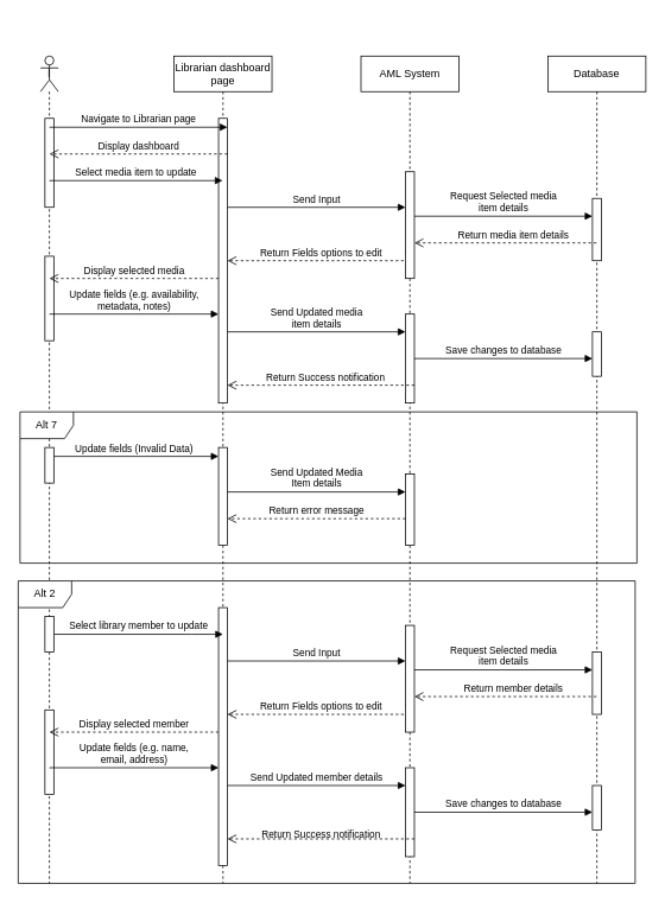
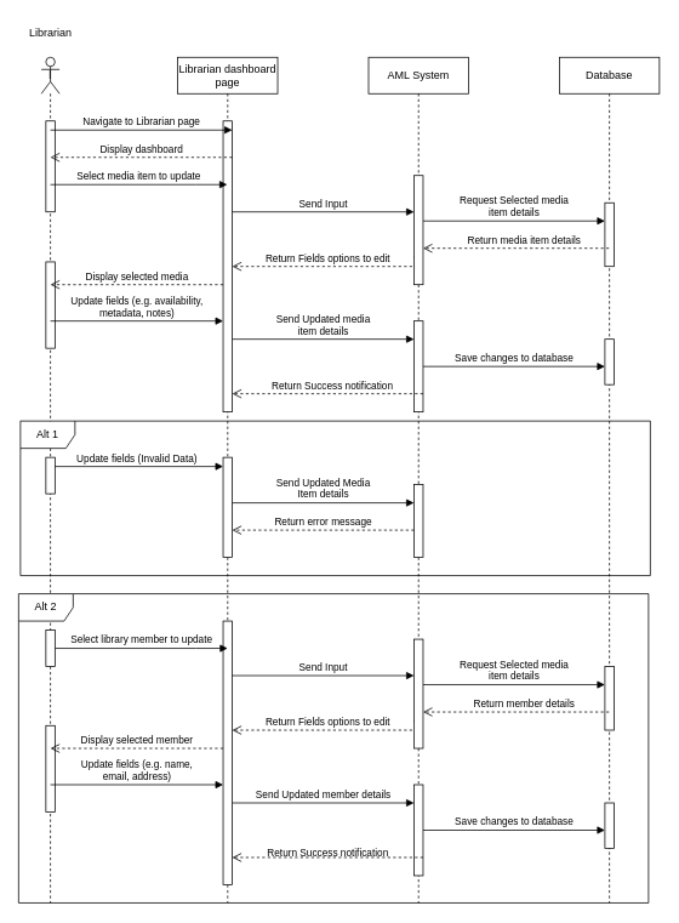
  <mxCell id="0" />
  <mxCell id="1" parent="0" />
  <mxCell id="2" value="Librarian dashboard page" style="shape=umlLifeline;perimeter=lifelinePerimeter;whiteSpace=wrap;html=1;container=1;dropTarget=0;collapsible=0;recursiveResize=0;outlineConnect=0;portConstraint=eastwest;newEdgeStyle={&quot;curved&quot;:0,&quot;rounded&quot;:0};" vertex="1" parent="1"><mxGeometry x="195" y="62" width="110" height="930" as="geometry" /></mxCell>
  <mxCell id="3" value="" style="html=1;points=[[0,0,0,0,5],[0,1,0,0,-5],[1,0,0,0,5],[1,1,0,0,-5]];perimeter=orthogonalPerimeter;outlineConnect=0;targetShapes=umlLifeline;portConstraint=eastwest;newEdgeStyle={&quot;curved&quot;:0,&quot;rounded&quot;:0};" vertex="1" parent="2"><mxGeometry x="50" y="70" width="10" height="320" as="geometry" /></mxCell>
  <mxCell id="4" value="" style="html=1;points=[[0,0,0,0,5],[0,1,0,0,-5],[1,0,0,0,5],[1,1,0,0,-5]];perimeter=orthogonalPerimeter;outlineConnect=0;targetShapes=umlLifeline;portConstraint=eastwest;newEdgeStyle={&quot;curved&quot;:0,&quot;rounded&quot;:0};" vertex="1" parent="1"><mxGeometry x="245" y="682" width="10" height="290" as="geometry" /></mxCell>
  <mxCell id="5" value="l" style="shape=umlLifeline;perimeter=lifelinePerimeter;whiteSpace=wrap;html=1;container=1;dropTarget=0;collapsible=0;recursiveResize=0;outlineConnect=0;portConstraint=eastwest;newEdgeStyle={&quot;curved&quot;:0,&quot;rounded&quot;:0};participant=umlActor;" vertex="1" parent="1"><mxGeometry x="45" y="62" width="20" height="930" as="geometry" /></mxCell>
  <mxCell id="6" value="" style="html=1;points=[[0,0,0,0,5],[0,1,0,0,-5],[1,0,0,0,5],[1,1,0,0,-5]];perimeter=orthogonalPerimeter;outlineConnect=0;targetShapes=umlLifeline;portConstraint=eastwest;newEdgeStyle={&quot;curved&quot;:0,&quot;rounded&quot;:0};" vertex="1" parent="5"><mxGeometry x="5" y="70" width="10" height="100" as="geometry" /></mxCell>
  <mxCell id="7" value="" style="html=1;points=[[0,0,0,0,5],[0,1,0,0,-5],[1,0,0,0,5],[1,1,0,0,-5]];perimeter=orthogonalPerimeter;outlineConnect=0;targetShapes=umlLifeline;portConstraint=eastwest;newEdgeStyle={&quot;curved&quot;:0,&quot;rounded&quot;:0};" vertex="1" parent="5"><mxGeometry x="5" y="225" width="10" height="95" as="geometry" /></mxCell>
+ <mxCell id="8" value="Librarian" style="text;html=1;align=center;verticalAlign=middle;resizable=0;points=[];autosize=1;strokeColor=none;fillColor=none;" vertex="1" parent="1"><mxGeometry x="20" y="20" width="70" height="30" as="geometry" /></mxCell>
  <mxCell id="9" value="AML System" style="shape=umlLifeline;perimeter=lifelinePerimeter;whiteSpace=wrap;html=1;container=1;dropTarget=0;collapsible=0;recursiveResize=0;outlineConnect=0;portConstraint=eastwest;newEdgeStyle={&quot;curved&quot;:0,&quot;rounded&quot;:0};" vertex="1" parent="1"><mxGeometry x="405" y="62" width="110" height="930" as="geometry" /></mxCell>
  <mxCell id="10" value="" style="html=1;points=[[0,0,0,0,5],[0,1,0,0,-5],[1,0,0,0,5],[1,1,0,0,-5]];perimeter=orthogonalPerimeter;outlineConnect=0;targetShapes=umlLifeline;portConstraint=eastwest;newEdgeStyle={&quot;curved&quot;:0,&quot;rounded&quot;:0};" vertex="1" parent="9"><mxGeometry x="50" y="290" width="10" height="100" as="geometry" /></mxCell>
  <mxCell id="11" value="Database" style="shape=umlLifeline;perimeter=lifelinePerimeter;whiteSpace=wrap;html=1;container=1;dropTarget=0;collapsible=0;recursiveResize=0;outlineConnect=0;portConstraint=eastwest;newEdgeStyle={&quot;curved&quot;:0,&quot;rounded&quot;:0};" vertex="1" parent="1"><mxGeometry x="615" y="62" width="110" height="930" as="geometry" /></mxCell>
  <mxCell id="12" value="" style="html=1;points=[[0,0,0,0,5],[0,1,0,0,-5],[1,0,0,0,5],[1,1,0,0,-5]];perimeter=orthogonalPerimeter;outlineConnect=0;targetShapes=umlLifeline;portConstraint=eastwest;newEdgeStyle={&quot;curved&quot;:0,&quot;rounded&quot;:0};" vertex="1" parent="11"><mxGeometry x="50" y="160" width="10" height="70" as="geometry" /></mxCell>
  <mxCell id="13" value="" style="html=1;points=[[0,0,0,0,5],[0,1,0,0,-5],[1,0,0,0,5],[1,1,0,0,-5]];perimeter=orthogonalPerimeter;outlineConnect=0;targetShapes=umlLifeline;portConstraint=eastwest;newEdgeStyle={&quot;curved&quot;:0,&quot;rounded&quot;:0};" vertex="1" parent="11"><mxGeometry x="50" y="310" width="10" height="50" as="geometry" /></mxCell>
  <mxCell id="14" value="Navigate to Librarian page" style="html=1;verticalAlign=bottom;endArrow=block;curved=0;rounded=0;" edge="1" parent="1"><mxGeometry width="80" relative="1" as="geometry"><mxPoint x="55" y="142" as="sourcePoint" /><mxPoint x="255" y="142" as="targetPoint" /></mxGeometry></mxCell>
  <mxCell id="15" value="Display dashboard" style="html=1;verticalAlign=bottom;endArrow=open;dashed=1;endSize=8;curved=0;rounded=0;" edge="1" parent="1"><mxGeometry relative="1" as="geometry"><mxPoint x="255" y="172" as="sourcePoint" /><mxPoint x="55" y="172" as="targetPoint" /></mxGeometry></mxCell>
  <mxCell id="16" value="Select media item to update" style="html=1;verticalAlign=bottom;endArrow=block;curved=0;rounded=0;" edge="1" parent="1" target="2"><mxGeometry width="80" relative="1" as="geometry"><mxPoint x="55" y="202" as="sourcePoint" /><mxPoint x="340" y="202" as="targetPoint" /><Array as="points"><mxPoint x="215" y="202" /></Array></mxGeometry></mxCell>
  <mxCell id="17" value="Display selected media" style="html=1;verticalAlign=bottom;endArrow=open;dashed=1;endSize=8;curved=0;rounded=0;" edge="1" parent="1"><mxGeometry relative="1" as="geometry"><mxPoint x="245" y="312" as="sourcePoint" /><mxPoint x="55" y="312" as="targetPoint" /></mxGeometry></mxCell>
  <mxCell id="18" value="Update fields (e.g. availability,&lt;div&gt;metadata, notes)&lt;/div&gt;" style="html=1;verticalAlign=bottom;endArrow=block;curved=0;rounded=0;" edge="1" parent="1"><mxGeometry width="80" relative="1" as="geometry"><mxPoint x="55" y="352" as="sourcePoint" /><mxPoint x="245" y="352" as="targetPoint" /></mxGeometry></mxCell>
  <mxCell id="19" value="Send Input" style="html=1;verticalAlign=bottom;endArrow=block;curved=0;rounded=0;" edge="1" parent="1"><mxGeometry width="80" relative="1" as="geometry"><mxPoint x="255" y="232" as="sourcePoint" /><mxPoint x="455" y="232" as="targetPoint" /><Array as="points" /></mxGeometry></mxCell>
  <mxCell id="20" value="Request Selected media&lt;div&gt;item details&lt;/div&gt;" style="html=1;verticalAlign=bottom;endArrow=block;curved=0;rounded=0;" edge="1" parent="1"><mxGeometry width="80" relative="1" as="geometry"><mxPoint x="465" y="242" as="sourcePoint" /><mxPoint x="665" y="242" as="targetPoint" /><Array as="points" /></mxGeometry></mxCell>
  <mxCell id="21" value="Return media item details" style="html=1;verticalAlign=bottom;endArrow=open;dashed=1;endSize=8;curved=0;rounded=0;" edge="1" parent="1" source="25"><mxGeometry x="1" y="-115" relative="1" as="geometry"><mxPoint x="669.5" y="272" as="sourcePoint" /><mxPoint x="459.5" y="272" as="targetPoint" /><mxPoint x="1" as="offset" /></mxGeometry></mxCell>
  <mxCell id="22" value="Return Fields options to edit" style="html=1;verticalAlign=bottom;endArrow=open;dashed=1;endSize=8;curved=0;rounded=0;" edge="1" parent="1"><mxGeometry relative="1" as="geometry"><mxPoint x="465" y="292" as="sourcePoint" /><mxPoint x="255" y="292" as="targetPoint" /></mxGeometry></mxCell>
  <mxCell id="23" value="Send Updated media&lt;div&gt;item details&lt;/div&gt;" style="html=1;verticalAlign=bottom;endArrow=block;curved=0;rounded=0;" edge="1" parent="1"><mxGeometry width="80" relative="1" as="geometry"><mxPoint x="255" y="372" as="sourcePoint" /><mxPoint x="455" y="372" as="targetPoint" /><Array as="points" /></mxGeometry></mxCell>
  <mxCell id="24" value="" style="html=1;verticalAlign=bottom;endArrow=open;dashed=1;endSize=8;curved=0;rounded=0;" edge="1" parent="1" target="25"><mxGeometry relative="1" as="geometry"><mxPoint x="669.5" y="272" as="sourcePoint" /><mxPoint x="459.5" y="272" as="targetPoint" /></mxGeometry></mxCell>
  <mxCell id="25" value="" style="html=1;points=[[0,0,0,0,5],[0,1,0,0,-5],[1,0,0,0,5],[1,1,0,0,-5]];perimeter=orthogonalPerimeter;outlineConnect=0;targetShapes=umlLifeline;portConstraint=eastwest;newEdgeStyle={&quot;curved&quot;:0,&quot;rounded&quot;:0};" vertex="1" parent="1"><mxGeometry x="455" y="192" width="10" height="120" as="geometry" /></mxCell>
  <mxCell id="26" value="Save changes to database" style="html=1;verticalAlign=bottom;endArrow=block;curved=0;rounded=0;" edge="1" parent="1"><mxGeometry width="80" relative="1" as="geometry"><mxPoint x="465" y="402" as="sourcePoint" /><mxPoint x="665" y="402" as="targetPoint" /><Array as="points" /></mxGeometry></mxCell>
  <mxCell id="27" value="" style="html=1;verticalAlign=bottom;endArrow=open;dashed=1;endSize=8;curved=0;rounded=0;" edge="1" parent="1" target="3"><mxGeometry relative="1" as="geometry"><mxPoint x="465" y="432" as="sourcePoint" /><mxPoint x="260.5" y="432" as="targetPoint" /></mxGeometry></mxCell>
  <mxCell id="28" value="Return Success notification" style="edgeLabel;html=1;align=center;verticalAlign=middle;resizable=0;points=[];" vertex="1" connectable="0" parent="27"><mxGeometry x="0.1" y="-4" relative="1" as="geometry"><mxPoint x="15" y="-6" as="offset" /></mxGeometry></mxCell>
- <mxCell id="29" value="Alt 7" style="shape=umlFrame;whiteSpace=wrap;html=1;pointerEvents=0;" vertex="1" parent="1"><mxGeometry x="22" y="462" width="693" height="170" as="geometry" /></mxCell>
+ <mxCell id="29" value="Alt 1" style="shape=umlFrame;whiteSpace=wrap;html=1;pointerEvents=0;" vertex="1" parent="1"><mxGeometry x="22" y="462" width="693" height="170" as="geometry" /></mxCell>
  <mxCell id="30" value="" style="html=1;points=[[0,0,0,0,5],[0,1,0,0,-5],[1,0,0,0,5],[1,1,0,0,-5]];perimeter=orthogonalPerimeter;outlineConnect=0;targetShapes=umlLifeline;portConstraint=eastwest;newEdgeStyle={&quot;curved&quot;:0,&quot;rounded&quot;:0};" vertex="1" parent="1"><mxGeometry x="245" y="502" width="10" height="110" as="geometry" /></mxCell>
  <mxCell id="31" value="" style="html=1;points=[[0,0,0,0,5],[0,1,0,0,-5],[1,0,0,0,5],[1,1,0,0,-5]];perimeter=orthogonalPerimeter;outlineConnect=0;targetShapes=umlLifeline;portConstraint=eastwest;newEdgeStyle={&quot;curved&quot;:0,&quot;rounded&quot;:0};" vertex="1" parent="1"><mxGeometry x="455" y="532" width="10" height="80" as="geometry" /></mxCell>
  <mxCell id="32" value="Send Updated Media&lt;div&gt;Item details&lt;/div&gt;" style="html=1;verticalAlign=bottom;endArrow=block;curved=0;rounded=0;" edge="1" parent="1"><mxGeometry width="80" relative="1" as="geometry"><mxPoint x="255" y="552" as="sourcePoint" /><mxPoint x="455" y="552" as="targetPoint" /><Array as="points" /></mxGeometry></mxCell>
  <mxCell id="33" value="Return error message" style="html=1;verticalAlign=bottom;endArrow=open;dashed=1;endSize=8;curved=0;rounded=0;" edge="1" parent="1"><mxGeometry relative="1" as="geometry"><mxPoint x="455" y="582" as="sourcePoint" /><mxPoint x="255" y="582" as="targetPoint" /></mxGeometry></mxCell>
  <mxCell id="34" value="Update fields (Invalid Data)" style="html=1;verticalAlign=bottom;endArrow=block;curved=0;rounded=0;" edge="1" parent="1"><mxGeometry width="80" relative="1" as="geometry"><mxPoint x="55" y="512" as="sourcePoint" /><mxPoint x="245" y="512" as="targetPoint" /></mxGeometry></mxCell>
  <mxCell id="35" value="" style="html=1;points=[[0,0,0,0,5],[0,1,0,0,-5],[1,0,0,0,5],[1,1,0,0,-5]];perimeter=orthogonalPerimeter;outlineConnect=0;targetShapes=umlLifeline;portConstraint=eastwest;newEdgeStyle={&quot;curved&quot;:0,&quot;rounded&quot;:0};" vertex="1" parent="1"><mxGeometry x="50" y="502" width="10" height="40" as="geometry" /></mxCell>
  <mxCell id="36" value="Alt 2" style="shape=umlFrame;whiteSpace=wrap;html=1;pointerEvents=0;" vertex="1" parent="1"><mxGeometry x="20" y="652" width="693" height="340" as="geometry" /></mxCell>
  <mxCell id="37" value="" style="html=1;points=[[0,0,0,0,5],[0,1,0,0,-5],[1,0,0,0,5],[1,1,0,0,-5]];perimeter=orthogonalPerimeter;outlineConnect=0;targetShapes=umlLifeline;portConstraint=eastwest;newEdgeStyle={&quot;curved&quot;:0,&quot;rounded&quot;:0};" vertex="1" parent="1"><mxGeometry x="50" y="797" width="10" height="95" as="geometry" /></mxCell>
  <mxCell id="38" value="" style="html=1;points=[[0,0,0,0,5],[0,1,0,0,-5],[1,0,0,0,5],[1,1,0,0,-5]];perimeter=orthogonalPerimeter;outlineConnect=0;targetShapes=umlLifeline;portConstraint=eastwest;newEdgeStyle={&quot;curved&quot;:0,&quot;rounded&quot;:0};" vertex="1" parent="1"><mxGeometry x="455" y="862" width="10" height="100" as="geometry" /></mxCell>
  <mxCell id="39" value="" style="html=1;points=[[0,0,0,0,5],[0,1,0,0,-5],[1,0,0,0,5],[1,1,0,0,-5]];perimeter=orthogonalPerimeter;outlineConnect=0;targetShapes=umlLifeline;portConstraint=eastwest;newEdgeStyle={&quot;curved&quot;:0,&quot;rounded&quot;:0};" vertex="1" parent="1"><mxGeometry x="665" y="732" width="10" height="70" as="geometry" /></mxCell>
  <mxCell id="40" value="" style="html=1;points=[[0,0,0,0,5],[0,1,0,0,-5],[1,0,0,0,5],[1,1,0,0,-5]];perimeter=orthogonalPerimeter;outlineConnect=0;targetShapes=umlLifeline;portConstraint=eastwest;newEdgeStyle={&quot;curved&quot;:0,&quot;rounded&quot;:0};" vertex="1" parent="1"><mxGeometry x="665" y="882" width="10" height="50" as="geometry" /></mxCell>
  <mxCell id="41" value="Select library member to update" style="html=1;verticalAlign=bottom;endArrow=block;curved=0;rounded=0;" edge="1" parent="1" source="55"><mxGeometry width="80" relative="1" as="geometry"><mxPoint x="55" y="712" as="sourcePoint" /><mxPoint x="250" y="712" as="targetPoint" /><Array as="points"><mxPoint x="215" y="712" /></Array></mxGeometry></mxCell>
  <mxCell id="42" value="Display selected member" style="html=1;verticalAlign=bottom;endArrow=open;dashed=1;endSize=8;curved=0;rounded=0;" edge="1" parent="1"><mxGeometry relative="1" as="geometry"><mxPoint x="245" y="822" as="sourcePoint" /><mxPoint x="55" y="822" as="targetPoint" /></mxGeometry></mxCell>
  <mxCell id="43" value="Update fields (e.g. name,&lt;div&gt;email, address)&lt;/div&gt;" style="html=1;verticalAlign=bottom;endArrow=block;curved=0;rounded=0;" edge="1" parent="1"><mxGeometry width="80" relative="1" as="geometry"><mxPoint x="55" y="862" as="sourcePoint" /><mxPoint x="245" y="862" as="targetPoint" /></mxGeometry></mxCell>
  <mxCell id="44" value="Send Input" style="html=1;verticalAlign=bottom;endArrow=block;curved=0;rounded=0;" edge="1" parent="1"><mxGeometry width="80" relative="1" as="geometry"><mxPoint x="255" y="742" as="sourcePoint" /><mxPoint x="455" y="742" as="targetPoint" /><Array as="points" /></mxGeometry></mxCell>
  <mxCell id="45" value="Request Selected media&lt;div&gt;item details&lt;/div&gt;" style="html=1;verticalAlign=bottom;endArrow=block;curved=0;rounded=0;" edge="1" parent="1"><mxGeometry width="80" relative="1" as="geometry"><mxPoint x="465" y="752" as="sourcePoint" /><mxPoint x="665" y="752" as="targetPoint" /><Array as="points" /></mxGeometry></mxCell>
  <mxCell id="46" value="Return member details" style="html=1;verticalAlign=bottom;endArrow=open;dashed=1;endSize=8;curved=0;rounded=0;" edge="1" parent="1" source="50"><mxGeometry x="1" y="-115" relative="1" as="geometry"><mxPoint x="669.5" y="782" as="sourcePoint" /><mxPoint x="459.5" y="782" as="targetPoint" /><mxPoint x="1" as="offset" /></mxGeometry></mxCell>
  <mxCell id="47" value="Return Fields options to edit" style="html=1;verticalAlign=bottom;endArrow=open;dashed=1;endSize=8;curved=0;rounded=0;" edge="1" parent="1"><mxGeometry relative="1" as="geometry"><mxPoint x="465" y="802" as="sourcePoint" /><mxPoint x="255" y="802" as="targetPoint" /></mxGeometry></mxCell>
  <mxCell id="48" value="Send Updated member details" style="html=1;verticalAlign=bottom;endArrow=block;curved=0;rounded=0;" edge="1" parent="1"><mxGeometry width="80" relative="1" as="geometry"><mxPoint x="255" y="882" as="sourcePoint" /><mxPoint x="455" y="882" as="targetPoint" /><Array as="points" /></mxGeometry></mxCell>
  <mxCell id="49" value="" style="html=1;verticalAlign=bottom;endArrow=open;dashed=1;endSize=8;curved=0;rounded=0;" edge="1" parent="1" target="50"><mxGeometry relative="1" as="geometry"><mxPoint x="669.5" y="782" as="sourcePoint" /><mxPoint x="459.5" y="782" as="targetPoint" /></mxGeometry></mxCell>
  <mxCell id="50" value="" style="html=1;points=[[0,0,0,0,5],[0,1,0,0,-5],[1,0,0,0,5],[1,1,0,0,-5]];perimeter=orthogonalPerimeter;outlineConnect=0;targetShapes=umlLifeline;portConstraint=eastwest;newEdgeStyle={&quot;curved&quot;:0,&quot;rounded&quot;:0};" vertex="1" parent="1"><mxGeometry x="455" y="702" width="10" height="120" as="geometry" /></mxCell>
  <mxCell id="51" value="Save changes to database" style="html=1;verticalAlign=bottom;endArrow=block;curved=0;rounded=0;" edge="1" parent="1"><mxGeometry width="80" relative="1" as="geometry"><mxPoint x="465" y="912" as="sourcePoint" /><mxPoint x="665" y="912" as="targetPoint" /><Array as="points" /></mxGeometry></mxCell>
  <mxCell id="52" value="" style="html=1;verticalAlign=bottom;endArrow=open;dashed=1;endSize=8;curved=0;rounded=0;" edge="1" parent="1" source="4"><mxGeometry relative="1" as="geometry"><mxPoint x="465" y="942" as="sourcePoint" /><mxPoint x="255" y="942" as="targetPoint" /></mxGeometry></mxCell>
  <mxCell id="53" value="Return Success notification" style="edgeLabel;html=1;align=center;verticalAlign=middle;resizable=0;points=[];" vertex="1" connectable="0" parent="52"><mxGeometry x="0.1" y="-4" relative="1" as="geometry"><mxPoint x="100" y="-6" as="offset" /></mxGeometry></mxCell>
  <mxCell id="54" value="" style="html=1;verticalAlign=bottom;endArrow=block;curved=0;rounded=0;" edge="1" parent="1" target="55"><mxGeometry width="80" relative="1" as="geometry"><mxPoint x="55" y="712" as="sourcePoint" /><mxPoint x="250" y="712" as="targetPoint" /><Array as="points" /></mxGeometry></mxCell>
  <mxCell id="55" value="" style="html=1;points=[[0,0,0,0,5],[0,1,0,0,-5],[1,0,0,0,5],[1,1,0,0,-5]];perimeter=orthogonalPerimeter;outlineConnect=0;targetShapes=umlLifeline;portConstraint=eastwest;newEdgeStyle={&quot;curved&quot;:0,&quot;rounded&quot;:0};" vertex="1" parent="1"><mxGeometry x="50" y="692" width="10" height="40" as="geometry" /></mxCell>
  <mxCell id="56" value="" style="html=1;verticalAlign=bottom;endArrow=open;dashed=1;endSize=8;curved=0;rounded=0;" edge="1" parent="1" target="4"><mxGeometry relative="1" as="geometry"><mxPoint x="465" y="942" as="sourcePoint" /><mxPoint x="255" y="942" as="targetPoint" /></mxGeometry></mxCell>
